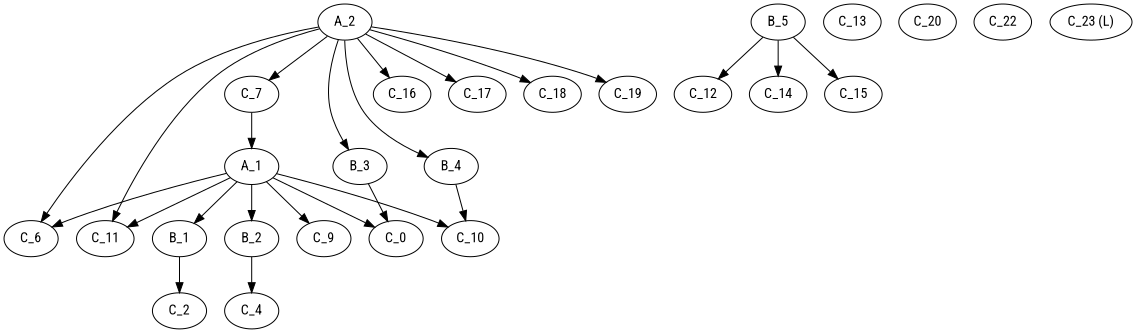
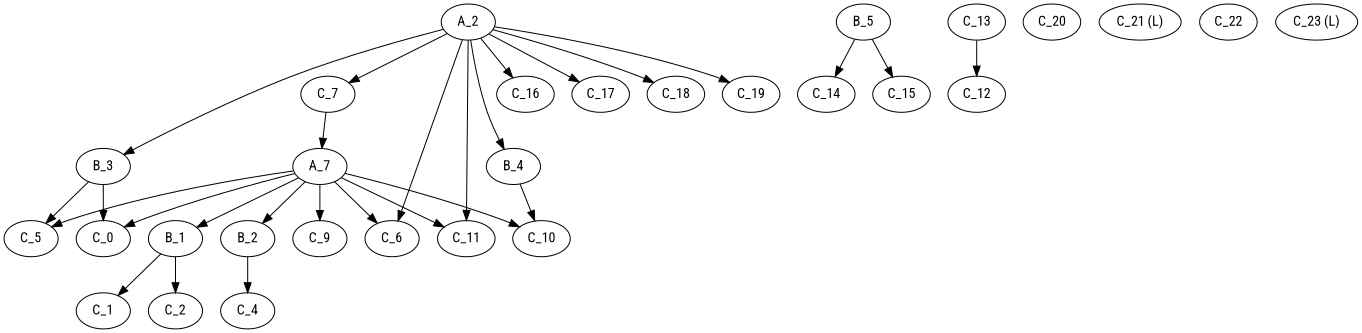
  digraph {
    fontname="Roboto Condensed"
    node [fontname="Roboto Condensed"]
    edge [fontname="Roboto Condensed"]
-   A_1
+   A_1 [label=A_7]
    B_1
    B_2
+   C_5
    C_6
    n6 [label=C_0]
    C_9
    C_10
    C_11
+   C_1
    C_2
    C_4
    C_7
    A_2
    B_3
    B_4
    C_16
    C_17
    C_18
    C_19
    B_5
    C_12
    C_14
    C_15
    C_13
    C_20
+   "C_21 (L)"
    C_22
    "C_23 (L)"
    A_1 -> B_1
    A_1 -> B_2
+   A_1 -> C_5
    A_1 -> C_6
    A_1 -> n6
    A_1 -> C_9
    A_1 -> C_10
    A_1 -> C_11
+   B_1 -> C_1
    B_1 -> C_2
    B_2 -> C_4
    C_7 -> A_1
    A_2 -> C_6
    A_2 -> C_11
    A_2 -> C_7
    A_2 -> B_3
    A_2 -> B_4
    A_2 -> C_16
    A_2 -> C_17
    A_2 -> C_18
    A_2 -> C_19
+   B_3 -> C_5
    B_3 -> n6
    B_4 -> C_10
-   B_5 -> C_12
+   C_13 -> C_12
    B_5 -> C_14
    B_5 -> C_15
  }
